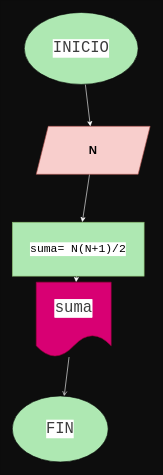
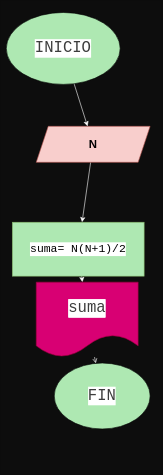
  <mxCell id="0" />
  <mxCell id="1" parent="0" />
  <mxCell id="2" value="" style="edgeStyle=none;html=1;strokeColor=#FFFFFF;fontFamily=Courier New;fontSize=19;" edge="1" parent="1" source="3" target="5"><mxGeometry relative="1" as="geometry" /></mxCell>
- <mxCell id="3" value="&lt;font style=&quot;font-size: 19px;&quot;&gt;&lt;b&gt;N&lt;/b&gt;&lt;/font&gt;" style="shape=parallelogram;perimeter=parallelogramPerimeter;whiteSpace=wrap;html=1;fixedSize=1;fillColor=#f8cecc;strokeColor=#b85450;rounded=0;" vertex="1" parent="1"><mxGeometry x="60" y="210" width="190" height="80" as="geometry" /></mxCell>
+ <mxCell id="3" value="&lt;font style=&quot;font-size: 19px;&quot;&gt;&lt;b&gt;N&lt;/b&gt;&lt;/font&gt;" style="shape=parallelogram;perimeter=parallelogramPerimeter;whiteSpace=wrap;html=1;fixedSize=1;fillColor=#f8cecc;strokeColor=#b85450;rounded=0;" vertex="1" parent="1"><mxGeometry x="60" y="210" width="190" height="60" as="geometry" /></mxCell>
  <mxCell id="4" value="" style="edgeStyle=none;html=1;strokeColor=#FFFFFF;fontFamily=Courier New;fontSize=19;" edge="1" parent="1" source="5" target="7"><mxGeometry relative="1" as="geometry" /></mxCell>
  <mxCell id="5" value="suma= N(N+1)/2" style="rounded=0;whiteSpace=wrap;html=1;labelBackgroundColor=#FFFFFF;fontFamily=Courier New;fontSize=19;fillColor=#AEE8B2;strokeColor=#82b366;" vertex="1" parent="1"><mxGeometry x="20" y="370" width="220" height="90" as="geometry" /></mxCell>
  <mxCell id="6" value="" style="edgeStyle=none;html=1;strokeColor=#FFFFFF;fontFamily=Courier New;fontSize=26;fontColor=#3D3D3D;endArrow=open;" edge="1" parent="1" source="7" target="10"><mxGeometry relative="1" as="geometry" /></mxCell>
- <mxCell id="7" value="&lt;font style=&quot;font-size: 26px; background-color: rgb(255, 255, 255);&quot; color=&quot;#3d3d3d&quot;&gt;suma&lt;/font&gt;" style="shape=document;whiteSpace=wrap;html=1;boundedLbl=1;fontSize=19;fontFamily=Courier New;fillColor=#d80073;strokeColor=#A50040;rounded=0;labelBackgroundColor=#FFFFFF;fontColor=#ffffff;" vertex="1" parent="1"><mxGeometry x="60" y="470" width="125" height="125" as="geometry" /></mxCell>
+ <mxCell id="7" value="&lt;font style=&quot;font-size: 26px; background-color: rgb(255, 255, 255);&quot; color=&quot;#3d3d3d&quot;&gt;suma&lt;/font&gt;" style="shape=document;whiteSpace=wrap;html=1;boundedLbl=1;fontSize=19;fontFamily=Courier New;fillColor=#d80073;strokeColor=#A50040;rounded=0;labelBackgroundColor=#FFFFFF;fontColor=#ffffff;" vertex="1" parent="1"><mxGeometry x="60" y="470" width="170" height="125" as="geometry" /></mxCell>
  <mxCell id="8" value="" style="edgeStyle=none;html=1;strokeColor=#FFFFFF;fontFamily=Courier New;fontSize=26;fontColor=#3D3D3D;" edge="1" parent="1" source="9" target="3"><mxGeometry relative="1" as="geometry" /></mxCell>
- <mxCell id="9" value="INICIO" style="ellipse;whiteSpace=wrap;html=1;rounded=1;labelBackgroundColor=#FFFFFF;sketch=0;fontFamily=Courier New;fontSize=26;fontColor=#3D3D3D;fillColor=#AEE8B2;" vertex="1" parent="1"><mxGeometry x="40" y="20" width="190" height="120" as="geometry" /></mxCell>
- <mxCell id="10" value="FIN" style="ellipse;whiteSpace=wrap;html=1;rounded=1;labelBackgroundColor=#FFFFFF;sketch=0;fontFamily=Courier New;fontSize=26;fontColor=#3D3D3D;fillColor=#AEE8B2;" vertex="1" parent="1"><mxGeometry x="20" y="660" width="160" height="110" as="geometry" /></mxCell>
+ <mxCell id="9" value="INICIO" style="ellipse;whiteSpace=wrap;html=1;rounded=1;labelBackgroundColor=#FFFFFF;sketch=0;fontFamily=Courier New;fontSize=26;fontColor=#3D3D3D;fillColor=#AEE8B2;" vertex="1" parent="1"><mxGeometry x="10" y="20" width="190" height="120" as="geometry" /></mxCell>
+ <mxCell id="10" value="FIN" style="ellipse;whiteSpace=wrap;html=1;rounded=1;labelBackgroundColor=#FFFFFF;sketch=0;fontFamily=Courier New;fontSize=26;fontColor=#3D3D3D;fillColor=#AEE8B2;" vertex="1" parent="1"><mxGeometry x="90" y="605" width="160" height="110" as="geometry" /></mxCell>
